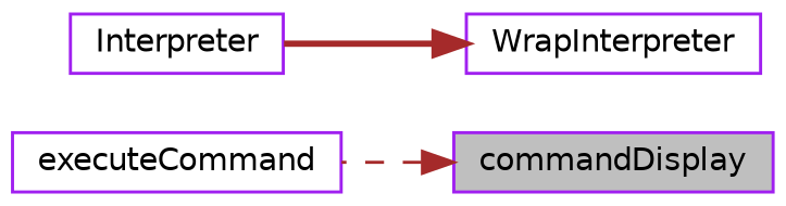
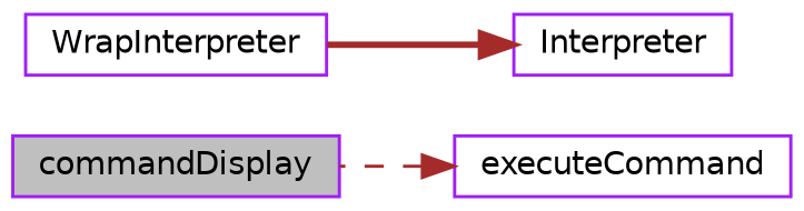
  digraph {
    fontname="DejaVu Sans"
    rankdir=RL
    node [color=purple fillcolor=white fontname="DejaVu Sans" fontsize=10 shape=record style=filled]
    edge [color=brown dir=back fontname="DejaVu Sans" fontsize=10 labelfontname=Helvetica labelfontsize=10]
    n1 [fillcolor=grey75 fontcolor=black height=0.2 label=commandDisplay width=0.4]
    n2 [height=0.2 label=executeCommand width=0.4]
    n3 [height=0.2 label=Interpreter width=0.4]
    n4 [height=0.2 label=WrapInterpreter width=0.4]
-   n1 -> n2 [style=dashed]
-   n4 -> n3 [style=bold]
+   n2 -> n1 [style=dashed]
+   n3 -> n4 [style=bold]
  }
